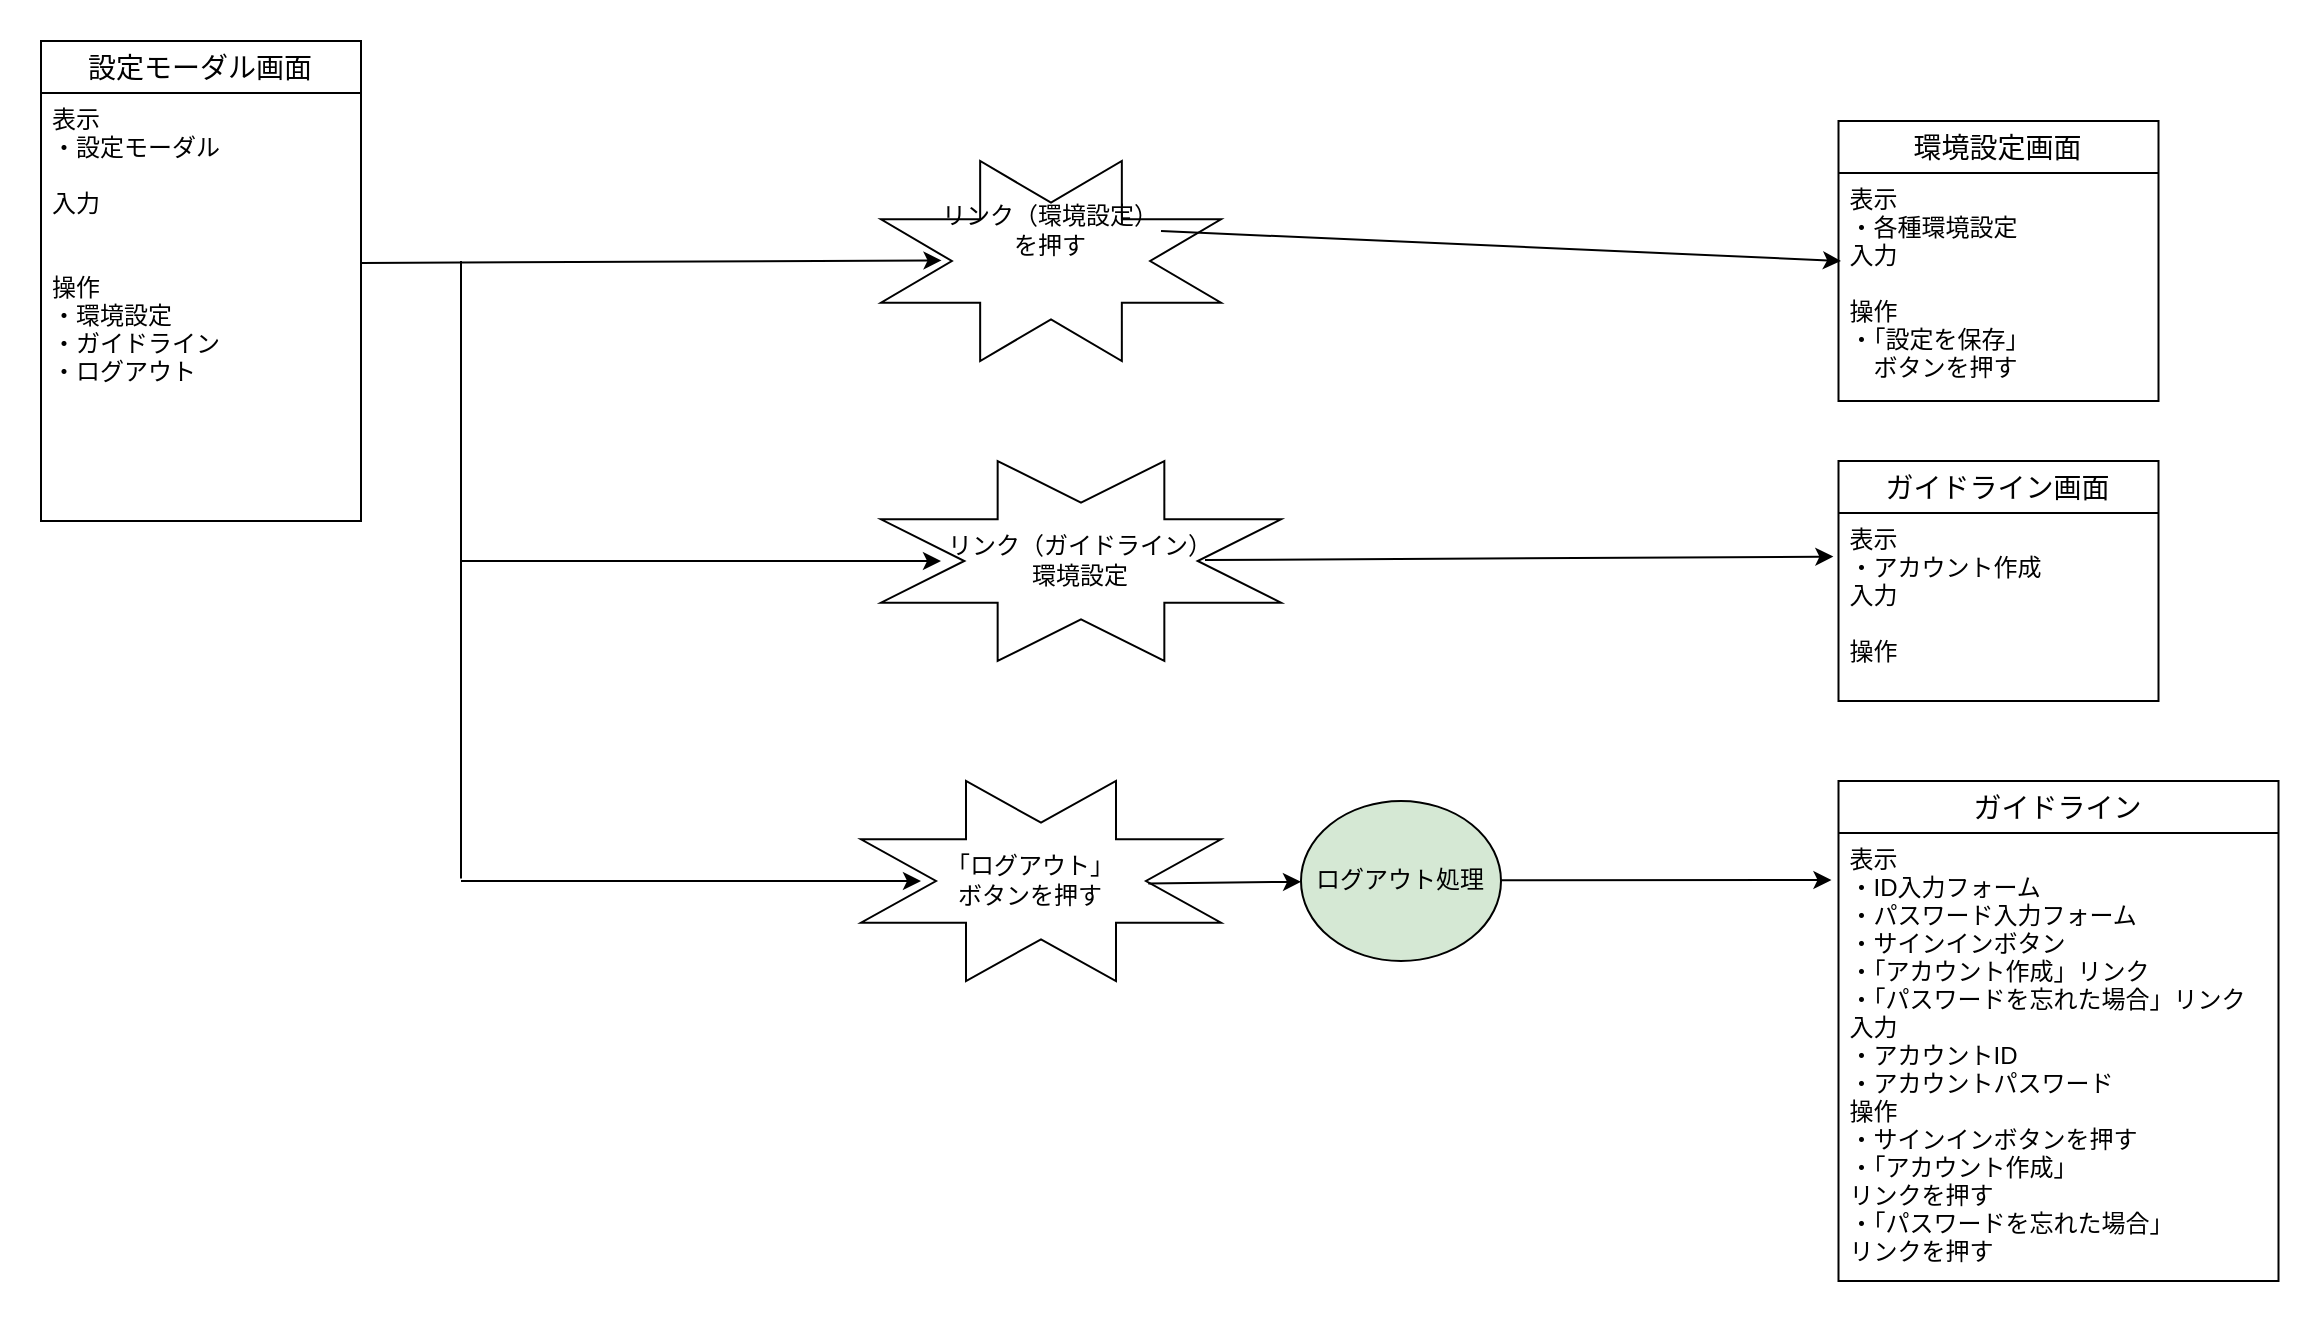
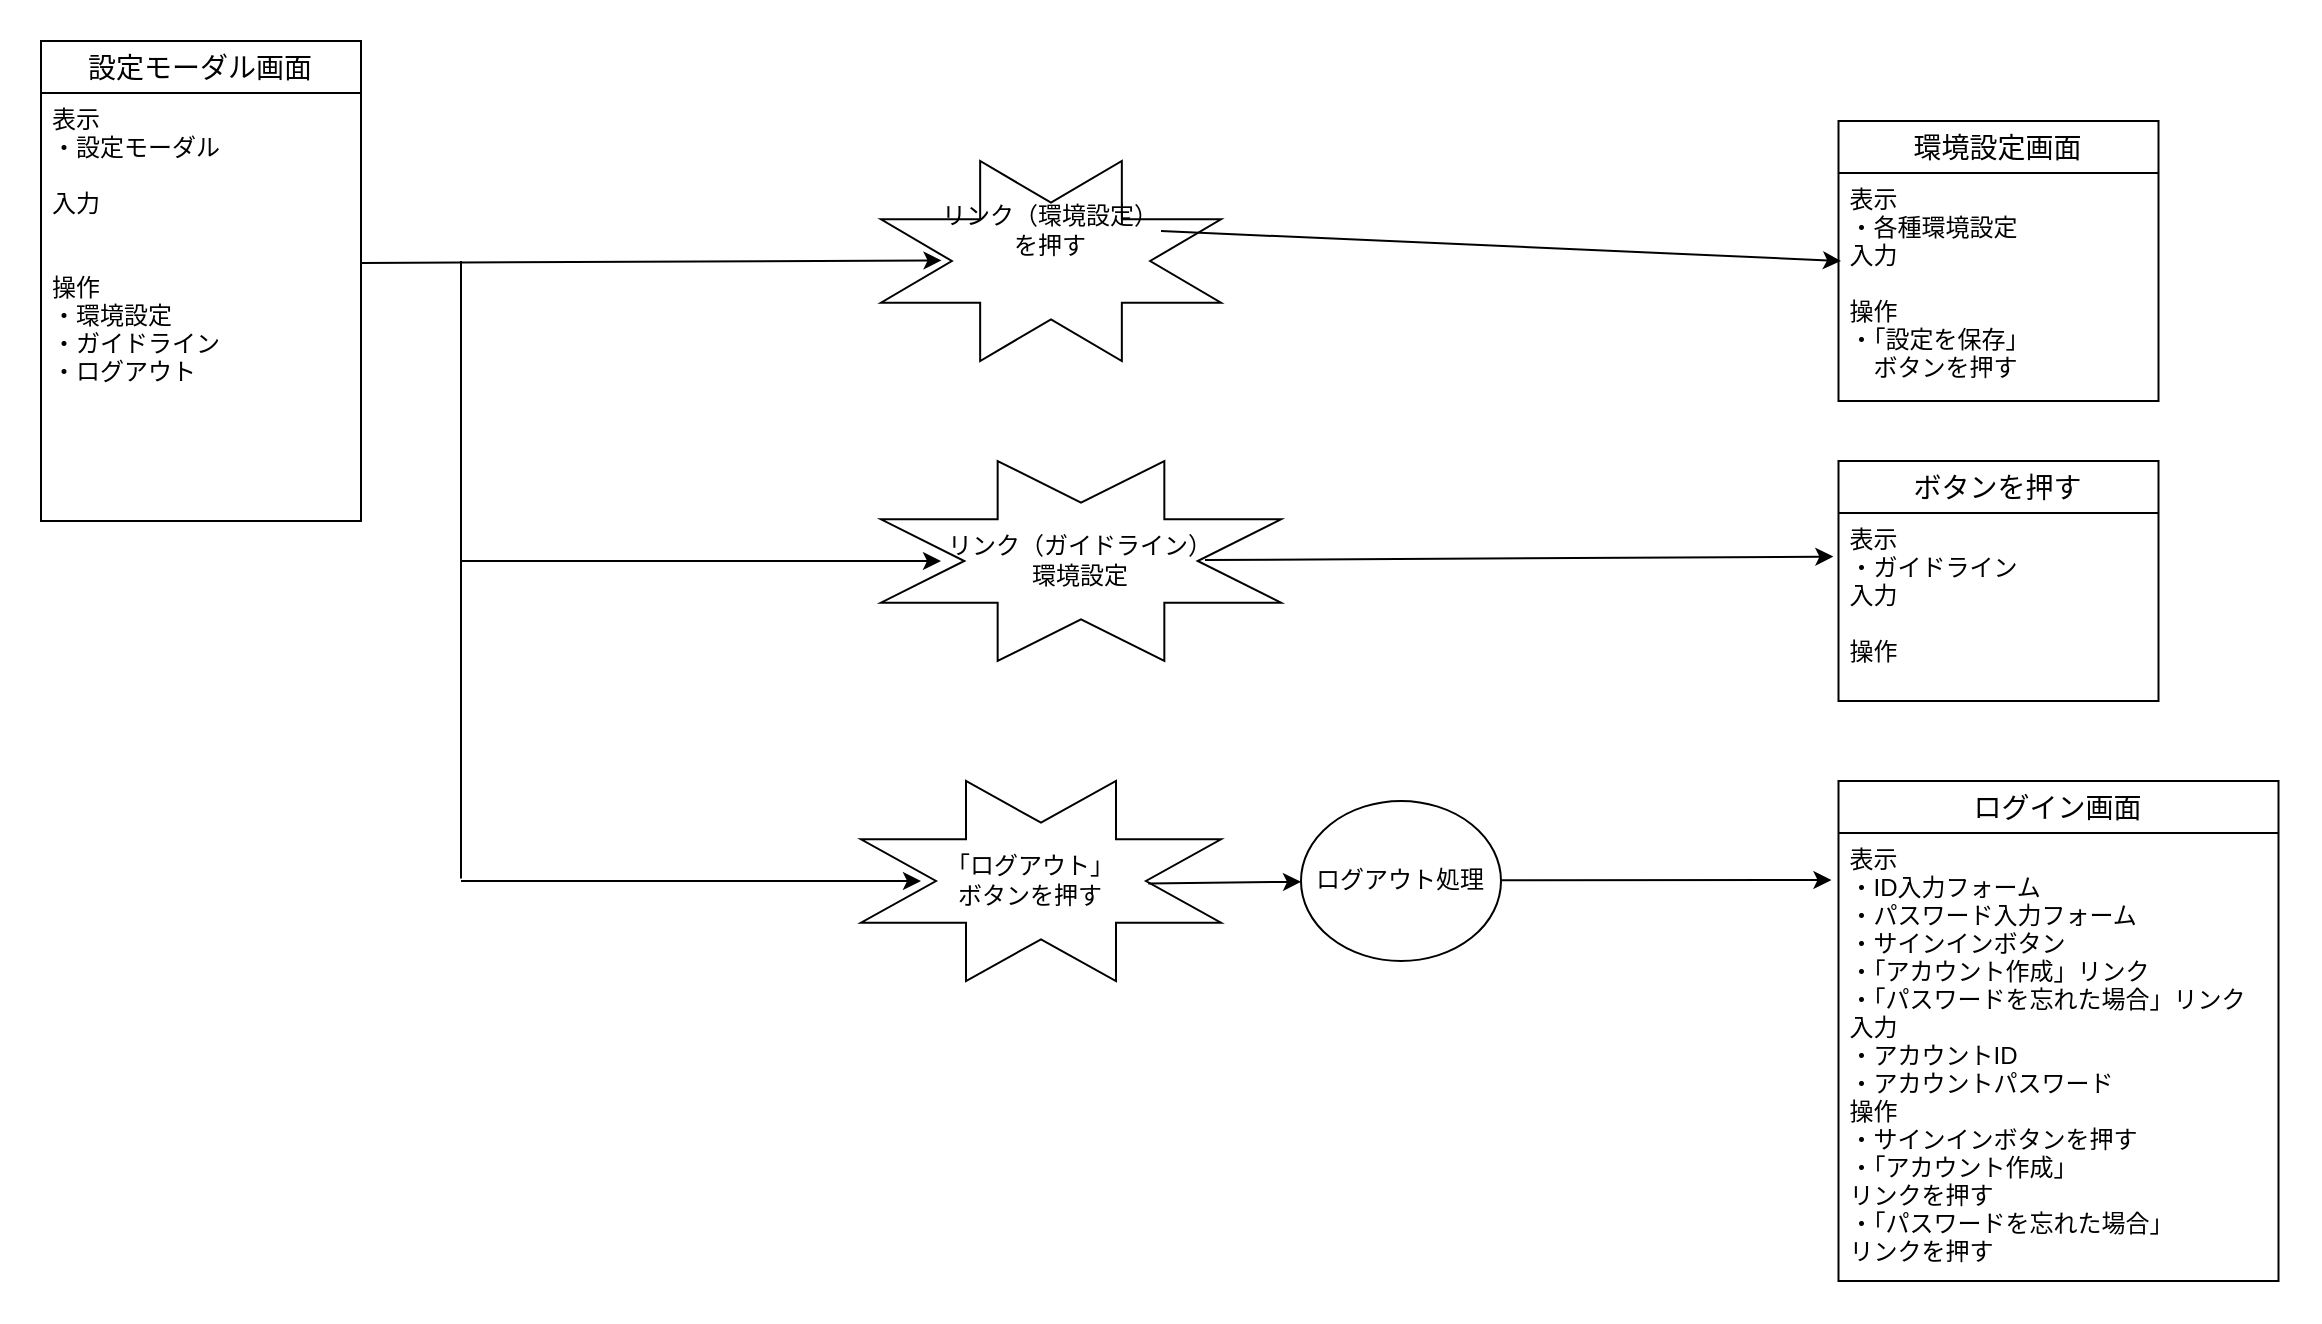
  <mxCell id="0" />
  <mxCell id="1" parent="0" />
  <mxCell id="2" value="" style="endArrow=classic;html=1;entryX=0.178;entryY=0.497;entryDx=0;entryDy=0;entryPerimeter=0;" parent="1" target="7" edge="1"><mxGeometry width="50" height="50" relative="1" as="geometry"><mxPoint x="180" y="131" as="sourcePoint" /><mxPoint x="600" y="130" as="targetPoint" /></mxGeometry></mxCell>
  <mxCell id="3" value="" style="endArrow=none;html=1;" parent="1" edge="1"><mxGeometry width="50" height="50" relative="1" as="geometry"><mxPoint x="230" y="438.75" as="sourcePoint" /><mxPoint x="230" y="130" as="targetPoint" /></mxGeometry></mxCell>
  <mxCell id="4" value="" style="endArrow=classic;html=1;entryX=-0.016;entryY=0.105;entryDx=0;entryDy=0;entryPerimeter=0;" parent="1" target="24" edge="1"><mxGeometry width="50" height="50" relative="1" as="geometry"><mxPoint x="750" y="439.58" as="sourcePoint" /><mxPoint x="800" y="439.58" as="targetPoint" /></mxGeometry></mxCell>
  <mxCell id="5" value="設定モーダル画面" style="swimlane;fontStyle=0;childLayout=stackLayout;horizontal=1;startSize=26;horizontalStack=0;resizeParent=1;resizeParentMax=0;resizeLast=0;collapsible=1;marginBottom=0;align=center;fontSize=14;" parent="1" vertex="1"><mxGeometry x="20" y="20" width="160" height="240" as="geometry" /></mxCell>
  <mxCell id="6" value="表示&#10;・設定モーダル&#10;&#10;入力&#10;&#10;&#10;操作&#10;・環境設定&#10;・ガイドライン&#10;・ログアウト&#10;" style="text;strokeColor=none;fillColor=none;spacingLeft=4;spacingRight=4;overflow=hidden;rotatable=0;points=[[0,0.5],[1,0.5]];portConstraint=eastwest;fontSize=12;" parent="5" vertex="1"><mxGeometry y="26" width="160" height="214" as="geometry" /></mxCell>
  <mxCell id="7" value="" style="verticalLabelPosition=bottom;verticalAlign=top;html=1;shape=mxgraph.basic.8_point_star;fillColor=#FFFFFF;" parent="1" vertex="1"><mxGeometry x="440" y="80" width="170" height="100" as="geometry" /></mxCell>
  <mxCell id="8" value="リンク（環境設定）を押す" style="text;html=1;strokeColor=none;fillColor=none;align=center;verticalAlign=middle;whiteSpace=wrap;rounded=0;" parent="1" vertex="1"><mxGeometry x="470" y="95" width="110" height="40" as="geometry" /></mxCell>
  <mxCell id="9" value="" style="endArrow=classic;html=1;exitX=1;exitY=0.5;exitDx=0;exitDy=0;" parent="1" source="8" edge="1"><mxGeometry width="50" height="50" relative="1" as="geometry"><mxPoint x="807" y="100" as="sourcePoint" /><mxPoint x="920" y="130" as="targetPoint" /></mxGeometry></mxCell>
  <mxCell id="10" value="環境設定画面" style="swimlane;fontStyle=0;childLayout=stackLayout;horizontal=1;startSize=26;horizontalStack=0;resizeParent=1;resizeParentMax=0;resizeLast=0;collapsible=1;marginBottom=0;align=center;fontSize=14;" parent="1" vertex="1"><mxGeometry x="918.75" y="60" width="160" height="140" as="geometry" /></mxCell>
  <mxCell id="11" value="表示&#10;・各種環境設定&#10;入力&#10;&#10;操作&#10;・「設定を保存」&#10;　ボタンを押す&#10;" style="text;strokeColor=none;fillColor=none;spacingLeft=4;spacingRight=4;overflow=hidden;rotatable=0;points=[[0,0.5],[1,0.5]];portConstraint=eastwest;fontSize=12;" parent="10" vertex="1"><mxGeometry y="26" width="160" height="114" as="geometry" /></mxCell>
  <mxCell id="12" value="" style="endArrow=classic;html=1;entryX=0;entryY=0.5;entryDx=0;entryDy=0;" parent="1" target="14" edge="1"><mxGeometry width="50" height="50" relative="1" as="geometry"><mxPoint x="230" y="280" as="sourcePoint" /><mxPoint x="470" y="280" as="targetPoint" /></mxGeometry></mxCell>
  <mxCell id="13" value="" style="verticalLabelPosition=bottom;verticalAlign=top;html=1;shape=mxgraph.basic.8_point_star;fillColor=#FFFFFF;" parent="1" vertex="1"><mxGeometry x="440" y="230" width="200" height="100" as="geometry" /></mxCell>
  <mxCell id="14" value="リンク（ガイドライン）環境設定" style="text;html=1;strokeColor=none;fillColor=none;align=center;verticalAlign=middle;whiteSpace=wrap;rounded=0;" parent="1" vertex="1"><mxGeometry x="470" y="260" width="140" height="40" as="geometry" /></mxCell>
  <mxCell id="15" value="" style="endArrow=classic;html=1;exitX=0.81;exitY=0.495;exitDx=0;exitDy=0;exitPerimeter=0;entryX=-0.016;entryY=0.232;entryDx=0;entryDy=0;entryPerimeter=0;" parent="1" source="13" target="17" edge="1"><mxGeometry width="50" height="50" relative="1" as="geometry"><mxPoint x="820" y="270" as="sourcePoint" /><mxPoint x="810" y="279" as="targetPoint" /></mxGeometry></mxCell>
- <mxCell id="16" value="ガイドライン画面" style="swimlane;fontStyle=0;childLayout=stackLayout;horizontal=1;startSize=26;horizontalStack=0;resizeParent=1;resizeParentMax=0;resizeLast=0;collapsible=1;marginBottom=0;align=center;fontSize=14;" parent="1" vertex="1"><mxGeometry x="918.75" y="230" width="160" height="120" as="geometry" /></mxCell>
- <mxCell id="17" value="表示&#10;・アカウント作成&#10;入力&#10;&#10;操作&#10;" style="text;strokeColor=none;fillColor=none;spacingLeft=4;spacingRight=4;overflow=hidden;rotatable=0;points=[[0,0.5],[1,0.5]];portConstraint=eastwest;fontSize=12;" parent="16" vertex="1"><mxGeometry y="26" width="160" height="94" as="geometry" /></mxCell>
+ <mxCell id="16" value="ボタンを押す" style="swimlane;fontStyle=0;childLayout=stackLayout;horizontal=1;startSize=26;horizontalStack=0;resizeParent=1;resizeParentMax=0;resizeLast=0;collapsible=1;marginBottom=0;align=center;fontSize=14;" parent="1" vertex="1"><mxGeometry x="918.75" y="230" width="160" height="120" as="geometry" /></mxCell>
+ <mxCell id="17" value="表示&#10;・ガイドライン&#10;入力&#10;&#10;操作&#10;" style="text;strokeColor=none;fillColor=none;spacingLeft=4;spacingRight=4;overflow=hidden;rotatable=0;points=[[0,0.5],[1,0.5]];portConstraint=eastwest;fontSize=12;" parent="16" vertex="1"><mxGeometry y="26" width="160" height="94" as="geometry" /></mxCell>
  <mxCell id="18" value="" style="endArrow=classic;html=1;" parent="1" edge="1"><mxGeometry width="50" height="50" relative="1" as="geometry"><mxPoint x="230" y="440" as="sourcePoint" /><mxPoint x="460" y="440" as="targetPoint" /></mxGeometry></mxCell>
  <mxCell id="19" value="" style="verticalLabelPosition=bottom;verticalAlign=top;html=1;shape=mxgraph.basic.8_point_star;fillColor=#FFFFFF;" parent="1" vertex="1"><mxGeometry x="430" y="390" width="180" height="100" as="geometry" /></mxCell>
  <mxCell id="20" value="「ログアウト」ボタンを押す" style="text;html=1;strokeColor=none;fillColor=none;align=center;verticalAlign=middle;whiteSpace=wrap;rounded=0;" parent="1" vertex="1"><mxGeometry x="470" y="430" width="90" height="20" as="geometry" /></mxCell>
  <mxCell id="21" value="" style="endArrow=classic;html=1;exitX=0.798;exitY=0.512;exitDx=0;exitDy=0;exitPerimeter=0;" parent="1" source="19" target="22" edge="1"><mxGeometry width="50" height="50" relative="1" as="geometry"><mxPoint x="680" y="420" as="sourcePoint" /><mxPoint x="660" y="441" as="targetPoint" /></mxGeometry></mxCell>
- <mxCell id="22" value="ログアウト処理" style="ellipse;whiteSpace=wrap;html=1;fillColor=#d5e8d4;" parent="1" vertex="1"><mxGeometry x="650" y="400" width="100" height="80" as="geometry" /></mxCell>
- <mxCell id="23" value="ガイドライン" style="swimlane;fontStyle=0;childLayout=stackLayout;horizontal=1;startSize=26;horizontalStack=0;resizeParent=1;resizeParentMax=0;resizeLast=0;collapsible=1;marginBottom=0;align=center;fontSize=14;" parent="1" vertex="1"><mxGeometry x="918.75" y="390" width="220" height="250" as="geometry" /></mxCell>
+ <mxCell id="22" value="ログアウト処理" style="ellipse;whiteSpace=wrap;html=1;" parent="1" vertex="1"><mxGeometry x="650" y="400" width="100" height="80" as="geometry" /></mxCell>
+ <mxCell id="23" value="ログイン画面" style="swimlane;fontStyle=0;childLayout=stackLayout;horizontal=1;startSize=26;horizontalStack=0;resizeParent=1;resizeParentMax=0;resizeLast=0;collapsible=1;marginBottom=0;align=center;fontSize=14;" parent="1" vertex="1"><mxGeometry x="918.75" y="390" width="220" height="250" as="geometry" /></mxCell>
  <mxCell id="24" value="表示&#10;・ID入力フォーム&#10;・パスワード入力フォーム&#10;・サインインボタン&#10;・「アカウント作成」リンク&#10;・「パスワードを忘れた場合」リンク&#10;入力&#10;・アカウントID&#10;・アカウントパスワード&#10;操作&#10;・サインインボタンを押す&#10;・「アカウント作成」&#10;リンクを押す&#10;・「パスワードを忘れた場合」&#10;リンクを押す" style="text;strokeColor=none;fillColor=none;spacingLeft=4;spacingRight=4;overflow=hidden;rotatable=0;points=[[0,0.5],[1,0.5]];portConstraint=eastwest;fontSize=12;" parent="23" vertex="1"><mxGeometry y="26" width="220" height="224" as="geometry" /></mxCell>
